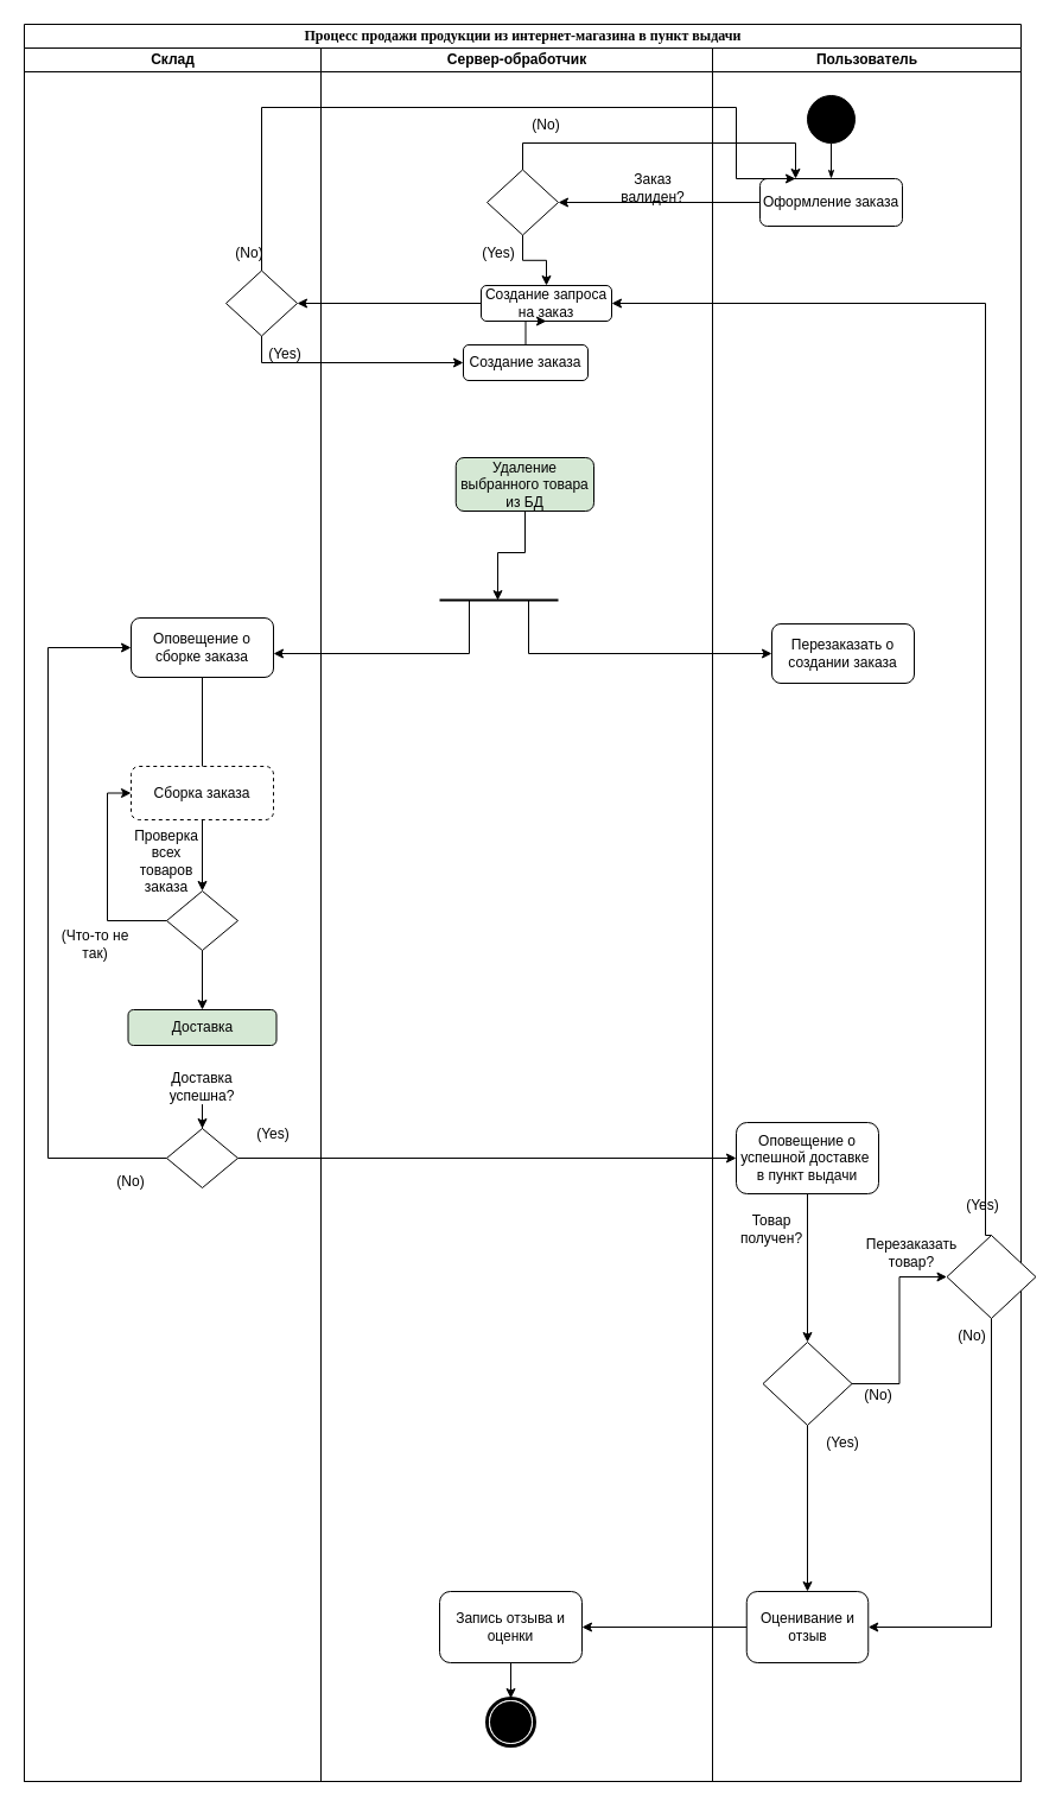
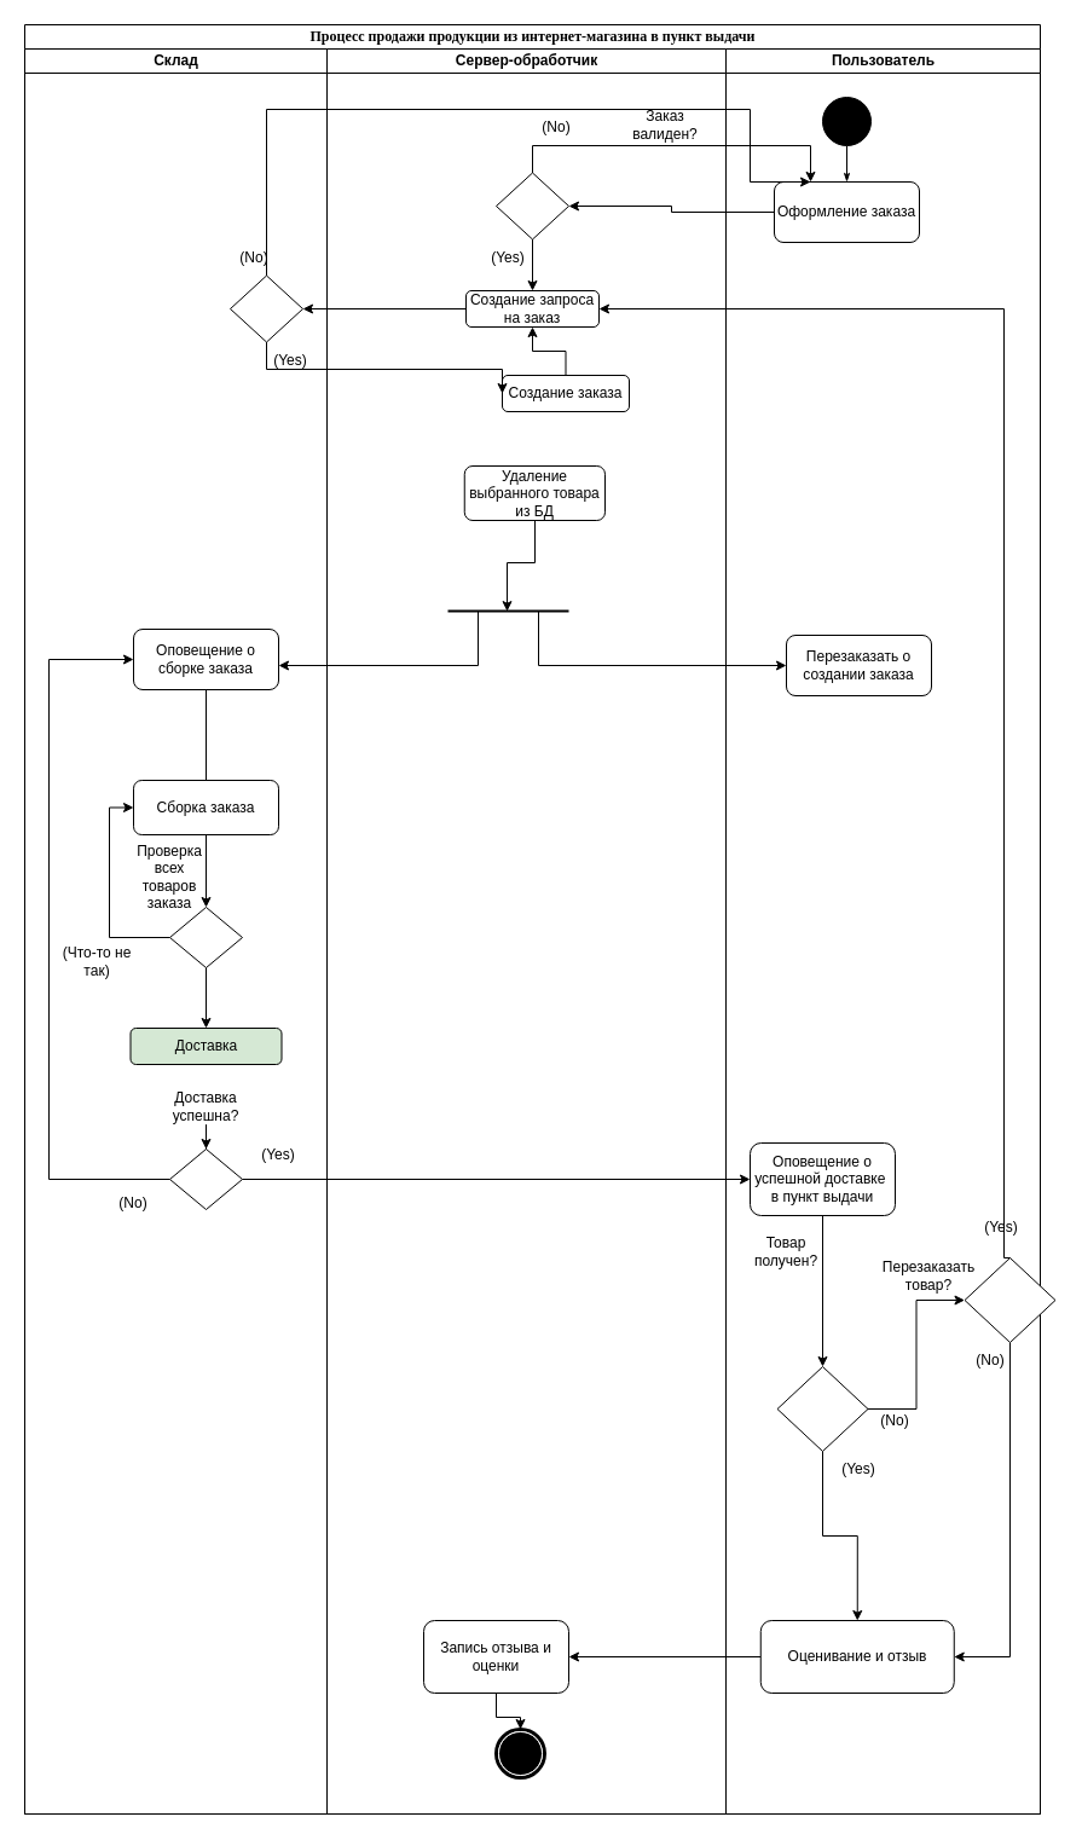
  <mxCell id="0" />
  <mxCell id="1" parent="0" />
  <mxCell id="2" value="Процесс продажи продукции из интернет-магазина в пункт выдачи" style="swimlane;html=1;childLayout=stackLayout;startSize=20;rounded=0;shadow=0;comic=0;labelBackgroundColor=none;strokeWidth=1;fontFamily=Verdana;fontSize=12;align=center;" parent="1" vertex="1"><mxGeometry x="20" y="20" width="840" height="1480" as="geometry" /></mxCell>
  <mxCell id="3" value="Склад" style="swimlane;html=1;startSize=20;" parent="2" vertex="1"><mxGeometry y="20" width="250" height="1460" as="geometry"><mxRectangle x="250" y="20" width="30" height="970" as="alternateBounds" /></mxGeometry></mxCell>
  <mxCell id="4" value="" style="rhombus;whiteSpace=wrap;html=1;" vertex="1" parent="3"><mxGeometry x="170" y="187.5" width="60" height="55" as="geometry" /></mxCell>
  <mxCell id="5" value="(Yes)" style="text;html=1;strokeColor=none;fillColor=none;align=center;verticalAlign=middle;whiteSpace=wrap;rounded=0;" vertex="1" parent="3"><mxGeometry x="190" y="242.5" width="60" height="30" as="geometry" /></mxCell>
  <mxCell id="6" value="(No)" style="text;html=1;strokeColor=none;fillColor=none;align=center;verticalAlign=middle;whiteSpace=wrap;rounded=0;" vertex="1" parent="3"><mxGeometry x="160" y="157.5" width="60" height="30" as="geometry" /></mxCell>
  <mxCell id="7" value="Оповещение о сборке заказа" style="rounded=1;whiteSpace=wrap;html=1;" vertex="1" parent="3"><mxGeometry x="90" y="480" width="120" height="50" as="geometry" /></mxCell>
  <mxCell id="8" value="" style="rhombus;whiteSpace=wrap;html=1;" vertex="1" parent="3"><mxGeometry x="120" y="710" width="60" height="50" as="geometry" /></mxCell>
  <mxCell id="9" value="Проверка&lt;br&gt;всех товаров заказа" style="text;html=1;strokeColor=none;fillColor=none;align=center;verticalAlign=middle;whiteSpace=wrap;rounded=0;" vertex="1" parent="3"><mxGeometry x="90" y="670" width="60" height="30" as="geometry" /></mxCell>
  <mxCell id="10" value="(Что-то не так)" style="text;html=1;strokeColor=none;fillColor=none;align=center;verticalAlign=middle;whiteSpace=wrap;rounded=0;" vertex="1" parent="3"><mxGeometry x="30" y="740" width="60" height="30" as="geometry" /></mxCell>
  <mxCell id="11" value="Доставка" style="rounded=1;whiteSpace=wrap;html=1;fillColor=#d5e8d4;" vertex="1" parent="3"><mxGeometry x="87.5" y="810" width="125" height="30" as="geometry" /></mxCell>
  <mxCell id="12" value="" style="edgeStyle=orthogonalEdgeStyle;rounded=0;orthogonalLoop=1;jettySize=auto;html=1;entryX=0.5;entryY=0;entryDx=0;entryDy=0;" edge="1" parent="3" source="8" target="11"><mxGeometry relative="1" as="geometry"><mxPoint x="150" y="835" as="targetPoint" /></mxGeometry></mxCell>
  <mxCell id="13" value="" style="rhombus;whiteSpace=wrap;html=1;" vertex="1" parent="3"><mxGeometry x="120" y="910" width="60" height="50" as="geometry" /></mxCell>
  <mxCell id="14" value="" style="edgeStyle=orthogonalEdgeStyle;rounded=0;orthogonalLoop=1;jettySize=auto;html=1;entryX=0.5;entryY=0;entryDx=0;entryDy=0;startArrow=none;" edge="1" parent="3" source="15" target="13"><mxGeometry relative="1" as="geometry"><mxPoint x="150" y="895" as="targetPoint" /></mxGeometry></mxCell>
  <mxCell id="15" value="Доставка успешна?" style="text;html=1;strokeColor=none;fillColor=none;align=center;verticalAlign=middle;whiteSpace=wrap;rounded=0;" vertex="1" parent="3"><mxGeometry x="120" y="860" width="60" height="30" as="geometry" /></mxCell>
  <mxCell id="16" value="" style="edgeStyle=orthogonalEdgeStyle;rounded=0;orthogonalLoop=1;jettySize=auto;html=1;entryX=0;entryY=0.5;entryDx=0;entryDy=0;" edge="1" parent="3" source="13" target="7"><mxGeometry relative="1" as="geometry"><mxPoint x="40" y="630" as="targetPoint" /><Array as="points"><mxPoint x="20" y="935" /><mxPoint x="20" y="505" /></Array></mxGeometry></mxCell>
  <mxCell id="17" value="(Yes)" style="text;html=1;strokeColor=none;fillColor=none;align=center;verticalAlign=middle;whiteSpace=wrap;rounded=0;" vertex="1" parent="3"><mxGeometry x="180" y="900" width="60" height="30" as="geometry" /></mxCell>
  <mxCell id="18" value="(No)" style="text;html=1;strokeColor=none;fillColor=none;align=center;verticalAlign=middle;whiteSpace=wrap;rounded=0;" vertex="1" parent="3"><mxGeometry x="60" y="940" width="60" height="30" as="geometry" /></mxCell>
  <mxCell id="19" value="Сервер-обработчик" style="swimlane;html=1;startSize=20;" parent="2" vertex="1"><mxGeometry x="250" y="20" width="330" height="1460" as="geometry" /></mxCell>
  <mxCell id="20" value="" style="rhombus;whiteSpace=wrap;html=1;" vertex="1" parent="19"><mxGeometry x="140" y="102.5" width="60" height="55" as="geometry" /></mxCell>
- <mxCell id="21" value="Заказ валиден?" style="text;html=1;strokeColor=none;fillColor=none;align=center;verticalAlign=middle;whiteSpace=wrap;rounded=0;" vertex="1" parent="19"><mxGeometry x="250" y="102.5" width="60" height="30" as="geometry" /></mxCell>
+ <mxCell id="21" value="Заказ валиден?" style="text;html=1;strokeColor=none;fillColor=none;align=center;verticalAlign=middle;whiteSpace=wrap;rounded=0;" vertex="1" parent="19"><mxGeometry x="250" y="47.5" width="60" height="30" as="geometry" /></mxCell>
  <mxCell id="22" value="" style="edgeStyle=orthogonalEdgeStyle;rounded=0;orthogonalLoop=1;jettySize=auto;html=1;entryX=0.5;entryY=0;entryDx=0;entryDy=0;" edge="1" parent="19" source="20" target="23"><mxGeometry relative="1" as="geometry"><mxPoint x="170" y="200" as="targetPoint" /></mxGeometry></mxCell>
- <mxCell id="23" value="Создание запроса на заказ" style="rounded=1;whiteSpace=wrap;html=1;" vertex="1" parent="19"><mxGeometry x="135" y="200" width="110" height="30" as="geometry" /></mxCell>
+ <mxCell id="23" value="Создание запроса на заказ" style="rounded=1;whiteSpace=wrap;html=1;" vertex="1" parent="19"><mxGeometry x="115" y="200" width="110" height="30" as="geometry" /></mxCell>
  <mxCell id="24" value="(Yes)" style="text;html=1;strokeColor=none;fillColor=none;align=center;verticalAlign=middle;whiteSpace=wrap;rounded=0;" vertex="1" parent="19"><mxGeometry x="120" y="157.5" width="60" height="30" as="geometry" /></mxCell>
  <mxCell id="25" value="(No)" style="text;html=1;strokeColor=none;fillColor=none;align=center;verticalAlign=middle;whiteSpace=wrap;rounded=0;" vertex="1" parent="19"><mxGeometry x="160" y="50" width="60" height="30" as="geometry" /></mxCell>
- <mxCell id="26" value="Создание заказа" style="rounded=1;whiteSpace=wrap;html=1;" vertex="1" parent="19"><mxGeometry x="120" y="250" width="105" height="30" as="geometry" /></mxCell>
- <mxCell id="27" value="Удаление выбранного товара из БД" style="whiteSpace=wrap;html=1;rounded=1;fillColor=#d5e8d4;" vertex="1" parent="19"><mxGeometry x="113.75" y="345" width="116.25" height="45" as="geometry" /></mxCell>
+ <mxCell id="26" value="Создание заказа" style="rounded=1;whiteSpace=wrap;html=1;" vertex="1" parent="19"><mxGeometry x="145" y="270" width="105" height="30" as="geometry" /></mxCell>
+ <mxCell id="27" value="Удаление выбранного товара из БД" style="whiteSpace=wrap;html=1;rounded=1;" vertex="1" parent="19"><mxGeometry x="113.75" y="345" width="116.25" height="45" as="geometry" /></mxCell>
  <mxCell id="28" value="" style="edgeStyle=orthogonalEdgeStyle;rounded=0;orthogonalLoop=1;jettySize=auto;html=1;" edge="1" parent="19" source="26" target="23"><mxGeometry relative="1" as="geometry" /></mxCell>
  <mxCell id="29" value="" style="line;strokeWidth=2;html=1;" vertex="1" parent="19"><mxGeometry x="100" y="460" width="100" height="10" as="geometry" /></mxCell>
  <mxCell id="30" value="" style="edgeStyle=orthogonalEdgeStyle;rounded=0;orthogonalLoop=1;jettySize=auto;html=1;entryX=0.49;entryY=0.516;entryDx=0;entryDy=0;entryPerimeter=0;" edge="1" parent="19" source="27" target="29"><mxGeometry relative="1" as="geometry"><mxPoint x="153" y="460.048" as="targetPoint" /></mxGeometry></mxCell>
- <mxCell id="31" value="Запись отзыва и оценки" style="whiteSpace=wrap;html=1;rounded=1;" vertex="1" parent="19"><mxGeometry x="100" y="1300" width="120" height="60" as="geometry" /></mxCell>
+ <mxCell id="31" value="Запись отзыва и оценки" style="whiteSpace=wrap;html=1;rounded=1;" vertex="1" parent="19"><mxGeometry x="80" y="1300" width="120" height="60" as="geometry" /></mxCell>
  <mxCell id="32" value="" style="edgeStyle=orthogonalEdgeStyle;rounded=0;orthogonalLoop=1;jettySize=auto;html=1;entryX=0.5;entryY=0;entryDx=0;entryDy=0;" edge="1" parent="19" source="31" target="33"><mxGeometry relative="1" as="geometry"><mxPoint x="156.25" y="1380" as="targetPoint" /></mxGeometry></mxCell>
  <mxCell id="33" value="" style="shape=mxgraph.bpmn.shape;html=1;verticalLabelPosition=bottom;labelBackgroundColor=#ffffff;verticalAlign=top;perimeter=ellipsePerimeter;outline=end;symbol=terminate;rounded=0;shadow=0;comic=0;strokeWidth=1;fontFamily=Verdana;fontSize=12;align=center;" parent="19" vertex="1"><mxGeometry x="140" y="1390" width="40" height="40" as="geometry" /></mxCell>
  <mxCell id="34" value="" style="edgeStyle=orthogonalEdgeStyle;rounded=0;orthogonalLoop=1;jettySize=auto;html=1;" edge="1" parent="2" source="44" target="31"><mxGeometry relative="1" as="geometry" /></mxCell>
  <mxCell id="35" value="Пользователь" style="swimlane;html=1;startSize=20;" vertex="1" parent="2"><mxGeometry x="580" y="20" width="260" height="1460" as="geometry" /></mxCell>
  <mxCell id="36" style="edgeStyle=orthogonalEdgeStyle;rounded=0;html=1;labelBackgroundColor=none;startArrow=none;startFill=0;startSize=5;endArrow=classicThin;endFill=1;endSize=5;jettySize=auto;orthogonalLoop=1;strokeWidth=1;fontFamily=Verdana;fontSize=12" edge="1" parent="35" source="37" target="38"><mxGeometry relative="1" as="geometry"><mxPoint x="100" y="110" as="targetPoint" /></mxGeometry></mxCell>
  <mxCell id="37" value="" style="ellipse;whiteSpace=wrap;html=1;rounded=0;shadow=0;comic=0;labelBackgroundColor=none;strokeWidth=1;fillColor=#000000;fontFamily=Verdana;fontSize=12;align=center;" vertex="1" parent="35"><mxGeometry x="80" y="40" width="40" height="40" as="geometry" /></mxCell>
- <mxCell id="38" value="Оформление заказа" style="rounded=1;whiteSpace=wrap;html=1;" vertex="1" parent="35"><mxGeometry x="40" y="110" width="120" height="40" as="geometry" /></mxCell>
+ <mxCell id="38" value="Оформление заказа" style="rounded=1;whiteSpace=wrap;html=1;" vertex="1" parent="35"><mxGeometry x="40" y="110" width="120" height="50" as="geometry" /></mxCell>
  <mxCell id="39" value="Перезаказать о создании заказа" style="rounded=1;whiteSpace=wrap;html=1;" vertex="1" parent="35"><mxGeometry x="50" y="485" width="120" height="50" as="geometry" /></mxCell>
  <mxCell id="40" value="Оповещение о успешной доставке&amp;nbsp;&lt;br&gt;в пункт выдачи" style="rounded=1;whiteSpace=wrap;html=1;" vertex="1" parent="35"><mxGeometry x="20" y="905" width="120" height="60" as="geometry" /></mxCell>
  <mxCell id="41" value="" style="rhombus;whiteSpace=wrap;html=1;" vertex="1" parent="35"><mxGeometry x="42.5" y="1090" width="75" height="70" as="geometry" /></mxCell>
  <mxCell id="42" value="" style="edgeStyle=orthogonalEdgeStyle;rounded=0;orthogonalLoop=1;jettySize=auto;html=1;entryX=0.5;entryY=0;entryDx=0;entryDy=0;" edge="1" parent="35" source="40" target="41"><mxGeometry relative="1" as="geometry"><mxPoint x="125" y="1035" as="targetPoint" /></mxGeometry></mxCell>
  <mxCell id="43" value="Товар получен?" style="text;html=1;strokeColor=none;fillColor=none;align=center;verticalAlign=middle;whiteSpace=wrap;rounded=0;" vertex="1" parent="35"><mxGeometry x="20" y="980" width="60" height="30" as="geometry" /></mxCell>
- <mxCell id="44" value="Оценивание и отзыв" style="rounded=1;whiteSpace=wrap;html=1;" vertex="1" parent="35"><mxGeometry x="28.75" y="1300" width="102.5" height="60" as="geometry" /></mxCell>
+ <mxCell id="44" value="Оценивание и отзыв" style="rounded=1;whiteSpace=wrap;html=1;" vertex="1" parent="35"><mxGeometry x="28.75" y="1300" width="160" height="60" as="geometry" /></mxCell>
  <mxCell id="45" value="(Yes)" style="text;html=1;strokeColor=none;fillColor=none;align=center;verticalAlign=middle;whiteSpace=wrap;rounded=0;" vertex="1" parent="35"><mxGeometry x="80" y="1160" width="60" height="30" as="geometry" /></mxCell>
  <mxCell id="46" value="" style="rhombus;whiteSpace=wrap;html=1;" vertex="1" parent="35"><mxGeometry x="197.5" y="1000" width="75" height="70" as="geometry" /></mxCell>
  <mxCell id="47" value="" style="edgeStyle=orthogonalEdgeStyle;rounded=0;orthogonalLoop=1;jettySize=auto;html=1;entryX=1;entryY=0.5;entryDx=0;entryDy=0;" edge="1" parent="35" source="46" target="44"><mxGeometry relative="1" as="geometry"><mxPoint x="230" y="1220" as="targetPoint" /><Array as="points"><mxPoint x="235" y="1330" /></Array></mxGeometry></mxCell>
  <mxCell id="48" value="Перезаказать товар?" style="text;html=1;strokeColor=none;fillColor=none;align=center;verticalAlign=middle;whiteSpace=wrap;rounded=0;" vertex="1" parent="35"><mxGeometry x="117.5" y="1000" width="100" height="30" as="geometry" /></mxCell>
  <mxCell id="49" value="(Yes)" style="text;html=1;strokeColor=none;fillColor=none;align=center;verticalAlign=middle;whiteSpace=wrap;rounded=0;" vertex="1" parent="35"><mxGeometry x="197.5" y="960" width="60" height="30" as="geometry" /></mxCell>
  <mxCell id="50" value="" style="edgeStyle=orthogonalEdgeStyle;rounded=0;orthogonalLoop=1;jettySize=auto;html=1;entryX=0;entryY=0.5;entryDx=0;entryDy=0;" edge="1" parent="35" source="41" target="46"><mxGeometry relative="1" as="geometry"><mxPoint x="175" y="1125" as="targetPoint" /></mxGeometry></mxCell>
  <mxCell id="51" value="(No)" style="text;html=1;strokeColor=none;fillColor=none;align=center;verticalAlign=middle;whiteSpace=wrap;rounded=0;" vertex="1" parent="35"><mxGeometry x="110" y="1120" width="60" height="30" as="geometry" /></mxCell>
  <mxCell id="52" value="(No)" style="text;html=1;strokeColor=none;fillColor=none;align=center;verticalAlign=middle;whiteSpace=wrap;rounded=0;" vertex="1" parent="35"><mxGeometry x="188.75" y="1070" width="60" height="30" as="geometry" /></mxCell>
  <mxCell id="53" value="" style="edgeStyle=orthogonalEdgeStyle;rounded=0;orthogonalLoop=1;jettySize=auto;html=1;entryX=0.5;entryY=0;entryDx=0;entryDy=0;" edge="1" parent="35" source="41" target="44"><mxGeometry relative="1" as="geometry"><mxPoint x="57.5" y="1245" as="targetPoint" /></mxGeometry></mxCell>
  <mxCell id="54" value="" style="edgeStyle=orthogonalEdgeStyle;rounded=0;orthogonalLoop=1;jettySize=auto;html=1;entryX=1;entryY=0.5;entryDx=0;entryDy=0;" edge="1" parent="2" source="38" target="20"><mxGeometry relative="1" as="geometry"><mxPoint x="430" y="150" as="targetPoint" /></mxGeometry></mxCell>
  <mxCell id="55" value="" style="edgeStyle=elbowEdgeStyle;elbow=vertical;endArrow=classic;html=1;rounded=0;exitX=0.5;exitY=0;exitDx=0;exitDy=0;entryX=0.25;entryY=0;entryDx=0;entryDy=0;" edge="1" parent="2" source="20" target="38"><mxGeometry width="50" height="50" relative="1" as="geometry"><mxPoint x="320" y="240" as="sourcePoint" /><mxPoint x="370" y="190" as="targetPoint" /><Array as="points"><mxPoint x="510" y="100" /></Array></mxGeometry></mxCell>
  <mxCell id="56" value="" style="edgeStyle=orthogonalEdgeStyle;rounded=0;orthogonalLoop=1;jettySize=auto;html=1;entryX=1;entryY=0.5;entryDx=0;entryDy=0;" edge="1" parent="2" source="23" target="4"><mxGeometry relative="1" as="geometry"><mxPoint x="270" y="235" as="targetPoint" /></mxGeometry></mxCell>
  <mxCell id="57" value="" style="edgeStyle=orthogonalEdgeStyle;rounded=0;orthogonalLoop=1;jettySize=auto;html=1;entryX=0;entryY=0.5;entryDx=0;entryDy=0;" edge="1" parent="2" source="4" target="26"><mxGeometry relative="1" as="geometry"><mxPoint x="180" y="340" as="targetPoint" /><Array as="points"><mxPoint x="200" y="285" /></Array></mxGeometry></mxCell>
  <mxCell id="58" value="" style="edgeStyle=orthogonalEdgeStyle;rounded=0;orthogonalLoop=1;jettySize=auto;html=1;entryX=0.25;entryY=0;entryDx=0;entryDy=0;" edge="1" parent="2" source="4" target="38"><mxGeometry relative="1" as="geometry"><mxPoint x="200" y="130" as="targetPoint" /><Array as="points"><mxPoint x="200" y="70" /><mxPoint x="600" y="70" /></Array></mxGeometry></mxCell>
  <mxCell id="59" value="" style="edgeStyle=elbowEdgeStyle;elbow=horizontal;endArrow=classic;html=1;rounded=0;exitX=0.75;exitY=0.5;exitDx=0;exitDy=0;exitPerimeter=0;" edge="1" parent="2" source="29" target="39"><mxGeometry width="50" height="50" relative="1" as="geometry"><mxPoint x="320" y="490" as="sourcePoint" /><mxPoint x="590" y="540" as="targetPoint" /><Array as="points"><mxPoint x="425" y="530" /></Array></mxGeometry></mxCell>
  <mxCell id="60" value="" style="edgeStyle=orthogonalEdgeStyle;rounded=0;orthogonalLoop=1;jettySize=auto;html=1;entryX=0;entryY=0.5;entryDx=0;entryDy=0;" edge="1" parent="2" source="13" target="40"><mxGeometry relative="1" as="geometry"><mxPoint x="230" y="955" as="targetPoint" /></mxGeometry></mxCell>
  <mxCell id="61" value="" style="edgeStyle=orthogonalEdgeStyle;rounded=0;orthogonalLoop=1;jettySize=auto;html=1;entryX=1;entryY=0.5;entryDx=0;entryDy=0;exitX=0.5;exitY=0;exitDx=0;exitDy=0;" edge="1" parent="2" source="46" target="23"><mxGeometry relative="1" as="geometry"><mxPoint x="442.5" y="990" as="targetPoint" /><Array as="points"><mxPoint x="810" y="1020" /><mxPoint x="810" y="235" /></Array></mxGeometry></mxCell>
  <mxCell id="62" value="" style="edgeStyle=elbowEdgeStyle;elbow=horizontal;endArrow=classic;html=1;rounded=0;exitX=0.25;exitY=0.5;exitDx=0;exitDy=0;exitPerimeter=0;" edge="1" parent="1" source="29"><mxGeometry width="50" height="50" relative="1" as="geometry"><mxPoint x="340" y="510" as="sourcePoint" /><mxPoint x="230" y="550" as="targetPoint" /><Array as="points"><mxPoint x="395" y="560" /></Array></mxGeometry></mxCell>
  <mxCell id="63" value="" style="edgeStyle=orthogonalEdgeStyle;rounded=0;orthogonalLoop=1;jettySize=auto;html=1;entryX=0.5;entryY=0;entryDx=0;entryDy=0;" edge="1" parent="1" source="64" target="8"><mxGeometry relative="1" as="geometry"><mxPoint x="165.048" y="752.539" as="targetPoint" /></mxGeometry></mxCell>
- <mxCell id="64" value="Сборка заказа" style="whiteSpace=wrap;html=1;rounded=1;dashed=1;" vertex="1" parent="1"><mxGeometry x="110" y="645" width="120" height="45" as="geometry" /></mxCell>
+ <mxCell id="64" value="Сборка заказа" style="whiteSpace=wrap;html=1;rounded=1;" vertex="1" parent="1"><mxGeometry x="110" y="645" width="120" height="45" as="geometry" /></mxCell>
  <mxCell id="65" value="" style="edgeStyle=orthogonalEdgeStyle;rounded=0;orthogonalLoop=1;jettySize=auto;html=1;endArrow=none;" edge="1" parent="1" source="7" target="64"><mxGeometry relative="1" as="geometry" /></mxCell>
  <mxCell id="66" value="" style="edgeStyle=orthogonalEdgeStyle;rounded=0;orthogonalLoop=1;jettySize=auto;html=1;entryX=0;entryY=0.5;entryDx=0;entryDy=0;" edge="1" parent="1" source="8" target="64"><mxGeometry relative="1" as="geometry"><mxPoint x="170" y="880" as="targetPoint" /><Array as="points"><mxPoint x="90" y="775" /><mxPoint x="90" y="667" /></Array></mxGeometry></mxCell>
